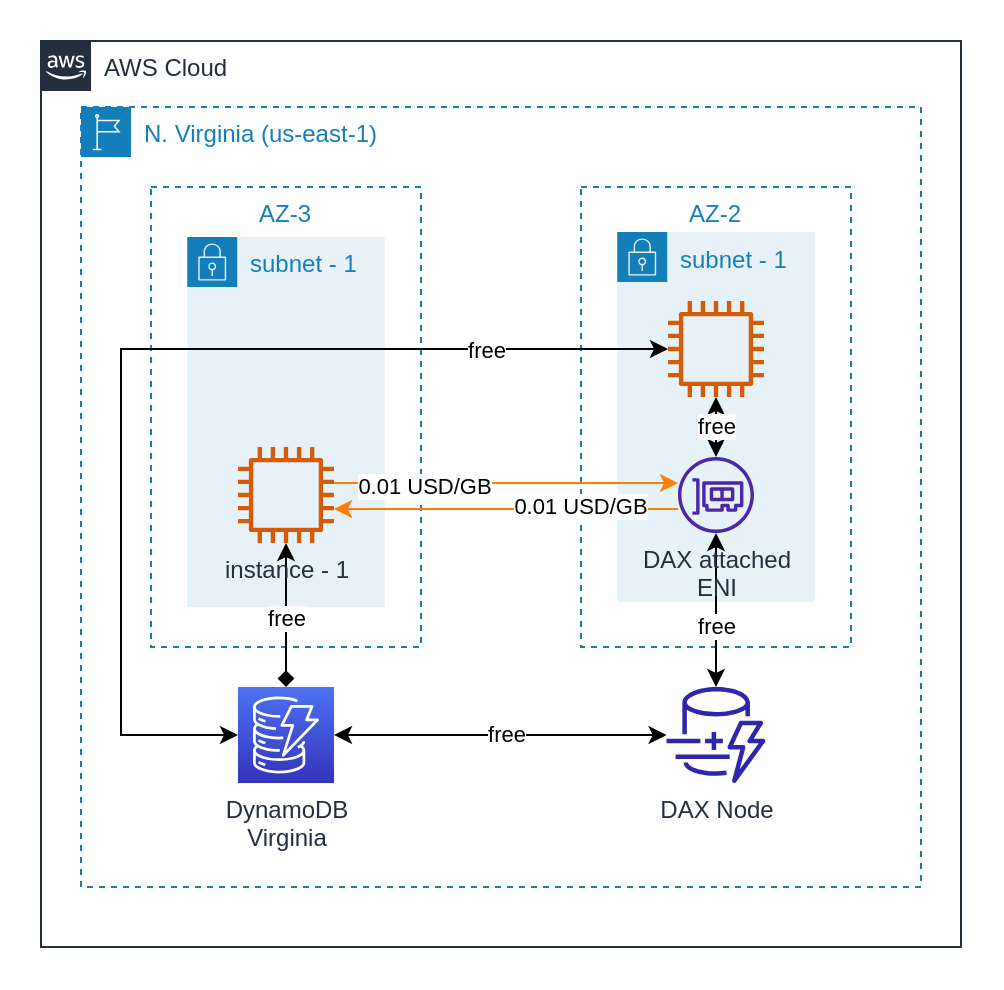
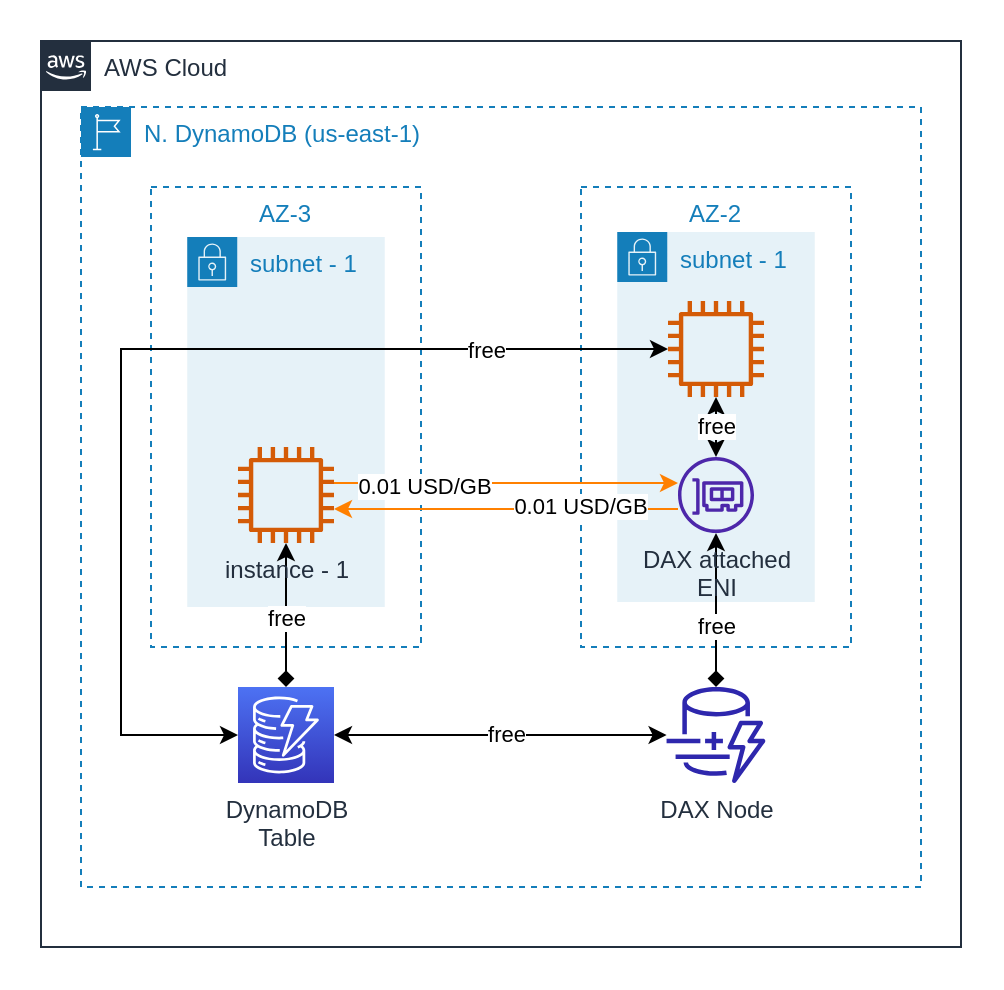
  <mxCell id="0" />
  <mxCell id="1" parent="0" />
  <mxCell id="2" value="AWS Cloud" style="points=[[0,0],[0.25,0],[0.5,0],[0.75,0],[1,0],[1,0.25],[1,0.5],[1,0.75],[1,1],[0.75,1],[0.5,1],[0.25,1],[0,1],[0,0.75],[0,0.5],[0,0.25]];outlineConnect=0;gradientColor=none;html=1;whiteSpace=wrap;fontSize=12;fontStyle=0;container=1;pointerEvents=0;collapsible=0;recursiveResize=0;shape=mxgraph.aws4.group;grIcon=mxgraph.aws4.group_aws_cloud_alt;strokeColor=#232F3E;fillColor=none;verticalAlign=top;align=left;spacingLeft=30;fontColor=#232F3E;dashed=0;" vertex="1" parent="1"><mxGeometry x="20" y="20" width="460" height="453" as="geometry" /></mxCell>
- <mxCell id="3" value="N. Virginia (us-east-1)" style="points=[[0,0],[0.25,0],[0.5,0],[0.75,0],[1,0],[1,0.25],[1,0.5],[1,0.75],[1,1],[0.75,1],[0.5,1],[0.25,1],[0,1],[0,0.75],[0,0.5],[0,0.25]];outlineConnect=0;gradientColor=none;html=1;whiteSpace=wrap;fontSize=12;fontStyle=0;container=0;pointerEvents=0;collapsible=0;recursiveResize=0;shape=mxgraph.aws4.group;grIcon=mxgraph.aws4.group_region;strokeColor=#147EBA;fillColor=none;verticalAlign=top;align=left;spacingLeft=30;fontColor=#147EBA;dashed=1;" vertex="1" parent="1"><mxGeometry x="40" y="53" width="420" height="390" as="geometry" /></mxCell>
+ <mxCell id="3" value="N. DynamoDB (us-east-1)" style="points=[[0,0],[0.25,0],[0.5,0],[0.75,0],[1,0],[1,0.25],[1,0.5],[1,0.75],[1,1],[0.75,1],[0.5,1],[0.25,1],[0,1],[0,0.75],[0,0.5],[0,0.25]];outlineConnect=0;gradientColor=none;html=1;whiteSpace=wrap;fontSize=12;fontStyle=0;container=0;pointerEvents=0;collapsible=0;recursiveResize=0;shape=mxgraph.aws4.group;grIcon=mxgraph.aws4.group_region;strokeColor=#147EBA;fillColor=none;verticalAlign=top;align=left;spacingLeft=30;fontColor=#147EBA;dashed=1;" vertex="1" parent="1"><mxGeometry x="40" y="53" width="420" height="390" as="geometry" /></mxCell>
  <mxCell id="4" value="AZ-2" style="fillColor=none;strokeColor=#147EBA;dashed=1;verticalAlign=top;fontStyle=0;fontColor=#147EBA;" vertex="1" parent="1"><mxGeometry x="290" y="93" width="135" height="230" as="geometry" /></mxCell>
  <mxCell id="5" value="subnet - 1" style="points=[[0,0],[0.25,0],[0.5,0],[0.75,0],[1,0],[1,0.25],[1,0.5],[1,0.75],[1,1],[0.75,1],[0.5,1],[0.25,1],[0,1],[0,0.75],[0,0.5],[0,0.25]];outlineConnect=0;gradientColor=none;html=1;whiteSpace=wrap;fontSize=12;fontStyle=0;container=1;pointerEvents=0;collapsible=0;recursiveResize=0;shape=mxgraph.aws4.group;grIcon=mxgraph.aws4.group_security_group;grStroke=0;strokeColor=#147EBA;fillColor=#E6F2F8;verticalAlign=top;align=left;spacingLeft=30;fontColor=#147EBA;dashed=0;" vertex="1" parent="1"><mxGeometry x="308.13" y="115.5" width="98.75" height="185" as="geometry" /></mxCell>
  <mxCell id="6" value="AZ-3" style="fillColor=none;strokeColor=#147EBA;dashed=1;verticalAlign=top;fontStyle=0;fontColor=#147EBA;" vertex="1" parent="1"><mxGeometry x="75" y="93" width="135" height="230" as="geometry" /></mxCell>
  <mxCell id="7" value="subnet - 1" style="points=[[0,0],[0.25,0],[0.5,0],[0.75,0],[1,0],[1,0.25],[1,0.5],[1,0.75],[1,1],[0.75,1],[0.5,1],[0.25,1],[0,1],[0,0.75],[0,0.5],[0,0.25]];outlineConnect=0;gradientColor=none;html=1;whiteSpace=wrap;fontSize=12;fontStyle=0;container=1;pointerEvents=0;collapsible=0;recursiveResize=0;shape=mxgraph.aws4.group;grIcon=mxgraph.aws4.group_security_group;grStroke=0;strokeColor=#147EBA;fillColor=#E6F2F8;verticalAlign=top;align=left;spacingLeft=30;fontColor=#147EBA;dashed=0;" vertex="1" parent="1"><mxGeometry x="93.12" y="118" width="98.75" height="185" as="geometry" /></mxCell>
  <mxCell id="8" value="free" style="edgeStyle=orthogonalEdgeStyle;rounded=0;orthogonalLoop=1;jettySize=auto;html=1;startArrow=classic;startFill=1;" edge="1" parent="1" source="11" target="14"><mxGeometry relative="1" as="geometry" /></mxCell>
  <mxCell id="9" style="edgeStyle=orthogonalEdgeStyle;rounded=0;orthogonalLoop=1;jettySize=auto;html=1;startArrow=classic;startFill=1;strokeColor=#000000;" edge="1" parent="1" source="11" target="15"><mxGeometry relative="1" as="geometry"><Array as="points"><mxPoint x="60" y="174" /><mxPoint x="60" y="367" /></Array></mxGeometry></mxCell>
  <mxCell id="10" value="free" style="edgeLabel;html=1;align=center;verticalAlign=middle;resizable=0;points=[];" vertex="1" connectable="0" parent="9"><mxGeometry x="-0.651" relative="1" as="geometry"><mxPoint x="1" as="offset" /></mxGeometry></mxCell>
  <mxCell id="11" value="" style="sketch=0;outlineConnect=0;fontColor=#232F3E;gradientColor=none;fillColor=#D45B07;strokeColor=none;dashed=0;verticalLabelPosition=bottom;verticalAlign=top;align=center;html=1;fontSize=12;fontStyle=0;aspect=fixed;pointerEvents=1;shape=mxgraph.aws4.instance2;" vertex="1" parent="1"><mxGeometry x="333.5" y="150" width="48" height="48" as="geometry" /></mxCell>
- <mxCell id="12" value="free" style="edgeStyle=orthogonalEdgeStyle;rounded=0;orthogonalLoop=1;jettySize=auto;html=1;startArrow=classic;startFill=1;" edge="1" parent="1" source="14" target="18"><mxGeometry x="0.221" relative="1" as="geometry"><Array as="points"><mxPoint x="358" y="313" /><mxPoint x="358" y="313" /></Array><mxPoint as="offset" /></mxGeometry></mxCell>
+ <mxCell id="12" value="free" style="edgeStyle=orthogonalEdgeStyle;rounded=0;orthogonalLoop=1;jettySize=auto;html=1;startArrow=classic;startFill=1;endArrow=diamond;" edge="1" parent="1" source="14" target="18"><mxGeometry x="0.221" relative="1" as="geometry"><Array as="points"><mxPoint x="358" y="313" /><mxPoint x="358" y="313" /></Array><mxPoint as="offset" /></mxGeometry></mxCell>
  <mxCell id="13" value="0.01 USD/GB" style="edgeStyle=none;rounded=0;orthogonalLoop=1;jettySize=auto;html=1;startArrow=none;startFill=0;strokeColor=#FF8000;" edge="1" parent="1"><mxGeometry x="-0.436" y="-1" relative="1" as="geometry"><mxPoint x="338.5" y="254" as="sourcePoint" /><mxPoint x="166.5" y="254" as="targetPoint" /><mxPoint as="offset" /></mxGeometry></mxCell>
  <mxCell id="14" value="DAX attached&lt;br&gt;ENI" style="sketch=0;outlineConnect=0;fontColor=#232F3E;gradientColor=none;fillColor=#4D27AA;strokeColor=none;dashed=0;verticalLabelPosition=bottom;verticalAlign=top;align=center;html=1;fontSize=12;fontStyle=0;aspect=fixed;pointerEvents=1;shape=mxgraph.aws4.elastic_network_interface;" vertex="1" parent="1"><mxGeometry x="338.5" y="228" width="38" height="38" as="geometry" /></mxCell>
- <mxCell id="15" value="DynamoDB&lt;br&gt;Virginia" style="sketch=0;points=[[0,0,0],[0.25,0,0],[0.5,0,0],[0.75,0,0],[1,0,0],[0,1,0],[0.25,1,0],[0.5,1,0],[0.75,1,0],[1,1,0],[0,0.25,0],[0,0.5,0],[0,0.75,0],[1,0.25,0],[1,0.5,0],[1,0.75,0]];outlineConnect=0;fontColor=#232F3E;gradientColor=#4D72F3;gradientDirection=north;fillColor=#3334B9;strokeColor=#ffffff;dashed=0;verticalLabelPosition=bottom;verticalAlign=top;align=center;html=1;fontSize=12;fontStyle=0;aspect=fixed;shape=mxgraph.aws4.resourceIcon;resIcon=mxgraph.aws4.dynamodb;" vertex="1" parent="1"><mxGeometry x="118.5" y="343" width="48" height="48" as="geometry" /></mxCell>
+ <mxCell id="15" value="DynamoDB&lt;br&gt;Table" style="sketch=0;points=[[0,0,0],[0.25,0,0],[0.5,0,0],[0.75,0,0],[1,0,0],[0,1,0],[0.25,1,0],[0.5,1,0],[0.75,1,0],[1,1,0],[0,0.25,0],[0,0.5,0],[0,0.75,0],[1,0.25,0],[1,0.5,0],[1,0.75,0]];outlineConnect=0;fontColor=#232F3E;gradientColor=#4D72F3;gradientDirection=north;fillColor=#3334B9;strokeColor=#ffffff;dashed=0;verticalLabelPosition=bottom;verticalAlign=top;align=center;html=1;fontSize=12;fontStyle=0;aspect=fixed;shape=mxgraph.aws4.resourceIcon;resIcon=mxgraph.aws4.dynamodb;" vertex="1" parent="1"><mxGeometry x="118.5" y="343" width="48" height="48" as="geometry" /></mxCell>
  <mxCell id="16" style="edgeStyle=orthogonalEdgeStyle;rounded=0;orthogonalLoop=1;jettySize=auto;html=1;startArrow=classic;startFill=1;" edge="1" parent="1" source="18" target="15"><mxGeometry relative="1" as="geometry" /></mxCell>
  <mxCell id="17" value="free" style="edgeLabel;html=1;align=center;verticalAlign=middle;resizable=0;points=[];" vertex="1" connectable="0" parent="16"><mxGeometry x="-0.04" y="-1" relative="1" as="geometry"><mxPoint as="offset" /></mxGeometry></mxCell>
  <mxCell id="18" value="DAX Node" style="sketch=0;outlineConnect=0;fontColor=#232F3E;gradientColor=none;fillColor=#2E27AD;strokeColor=none;dashed=0;verticalLabelPosition=bottom;verticalAlign=top;align=center;html=1;fontSize=12;fontStyle=0;aspect=fixed;pointerEvents=1;shape=mxgraph.aws4.dynamodb_dax;" vertex="1" parent="1"><mxGeometry x="331.5" y="343" width="52" height="48" as="geometry" /></mxCell>
  <mxCell id="19" value="0.01 USD/GB" style="edgeStyle=none;rounded=0;orthogonalLoop=1;jettySize=auto;html=1;startArrow=none;startFill=0;strokeColor=#FF8000;" edge="1" parent="1"><mxGeometry x="-0.494" y="-2" relative="1" as="geometry"><mxPoint x="166.5" y="241" as="sourcePoint" /><mxPoint x="338.5" y="241" as="targetPoint" /><mxPoint x="1" as="offset" /></mxGeometry></mxCell>
  <mxCell id="20" style="edgeStyle=none;rounded=0;orthogonalLoop=1;jettySize=auto;html=1;entryX=0.5;entryY=0;entryDx=0;entryDy=0;entryPerimeter=0;startArrow=classic;startFill=1;strokeColor=#000000;endArrow=diamond;" edge="1" parent="1" source="22" target="15"><mxGeometry relative="1" as="geometry" /></mxCell>
  <mxCell id="21" value="free" style="edgeLabel;html=1;align=center;verticalAlign=middle;resizable=0;points=[];" vertex="1" connectable="0" parent="20"><mxGeometry x="0.028" relative="1" as="geometry"><mxPoint as="offset" /></mxGeometry></mxCell>
  <mxCell id="22" value="instance - 1" style="sketch=0;outlineConnect=0;fontColor=#232F3E;gradientColor=none;fillColor=#D45B07;strokeColor=none;dashed=0;verticalLabelPosition=bottom;verticalAlign=top;align=center;html=1;fontSize=12;fontStyle=0;aspect=fixed;pointerEvents=1;shape=mxgraph.aws4.instance2;" vertex="1" parent="1"><mxGeometry x="118.5" y="223" width="48" height="48" as="geometry" /></mxCell>
